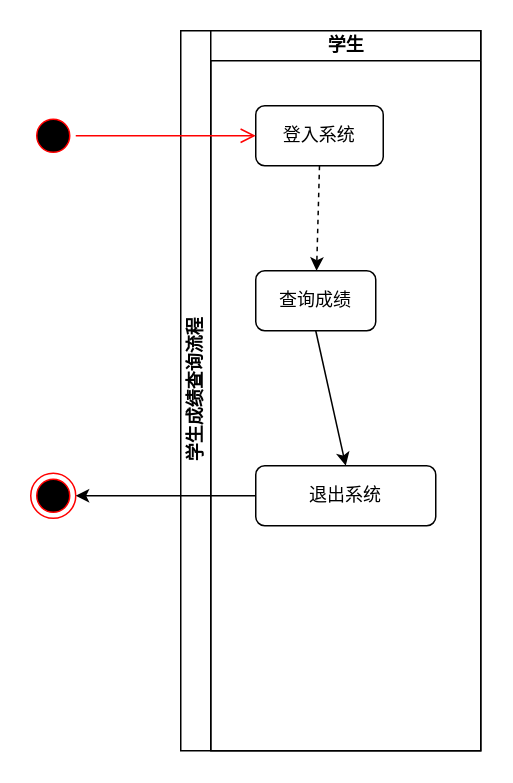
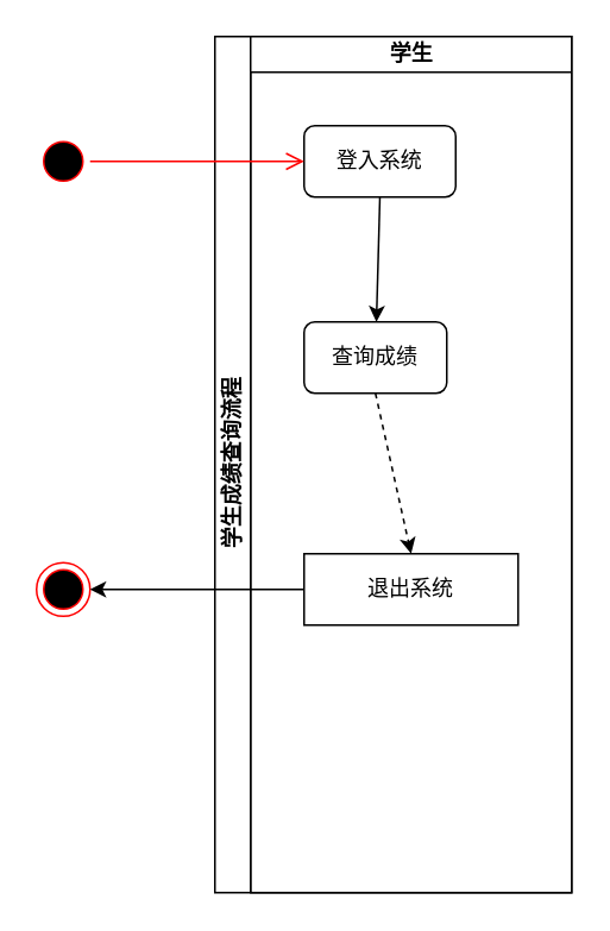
  <mxCell id="0" />
  <mxCell id="1" parent="0" />
  <mxCell id="2" value="学生成绩查询流程" style="swimlane;html=1;childLayout=stackLayout;resizeParent=1;resizeParentMax=0;startSize=20;horizontal=0;horizontalStack=1;fontSize=12;" vertex="1" parent="1"><mxGeometry x="120" y="20" width="200" height="480" as="geometry" /></mxCell>
  <mxCell id="3" value="学生" style="swimlane;html=1;startSize=20;" vertex="1" parent="2"><mxGeometry x="20" width="180" height="480" as="geometry" /></mxCell>
  <mxCell id="4" value="登入系统" style="rounded=1;whiteSpace=wrap;html=1;fontSize=12;" vertex="1" parent="3"><mxGeometry x="30" y="50" width="85" height="40" as="geometry" /></mxCell>
  <mxCell id="5" value="查询成绩" style="rounded=1;whiteSpace=wrap;html=1;fontSize=12;" vertex="1" parent="3"><mxGeometry x="30" y="160" width="80" height="40" as="geometry" /></mxCell>
- <mxCell id="6" value="退出系统" style="rounded=1;whiteSpace=wrap;html=1;fontSize=12;" vertex="1" parent="3"><mxGeometry x="30" y="290" width="120" height="40" as="geometry" /></mxCell>
- <mxCell id="7" value="" style="endArrow=classic;html=1;fontSize=12;exitX=0.5;exitY=1;exitDx=0;exitDy=0;dashed=1;" edge="1" parent="3" source="4" target="5"><mxGeometry width="50" height="50" relative="1" as="geometry"><mxPoint x="90" y="160" as="sourcePoint" /><mxPoint x="140" y="110" as="targetPoint" /></mxGeometry></mxCell>
- <mxCell id="8" value="" style="endArrow=classic;html=1;fontSize=12;exitX=0.5;exitY=1;exitDx=0;exitDy=0;entryX=0.5;entryY=0;entryDx=0;entryDy=0;" edge="1" parent="3" source="5" target="6"><mxGeometry width="50" height="50" relative="1" as="geometry"><mxPoint x="90" y="280" as="sourcePoint" /><mxPoint x="140" y="230" as="targetPoint" /></mxGeometry></mxCell>
+ <mxCell id="6" value="退出系统" style="whiteSpace=wrap;html=1;fontSize=12;rounded=0;" vertex="1" parent="3"><mxGeometry x="30" y="290" width="120" height="40" as="geometry" /></mxCell>
+ <mxCell id="7" value="" style="endArrow=classic;html=1;fontSize=12;exitX=0.5;exitY=1;exitDx=0;exitDy=0;" edge="1" parent="3" source="4" target="5"><mxGeometry width="50" height="50" relative="1" as="geometry"><mxPoint x="90" y="160" as="sourcePoint" /><mxPoint x="140" y="110" as="targetPoint" /></mxGeometry></mxCell>
+ <mxCell id="8" value="" style="endArrow=classic;html=1;fontSize=12;exitX=0.5;exitY=1;exitDx=0;exitDy=0;entryX=0.5;entryY=0;entryDx=0;entryDy=0;dashed=1;" edge="1" parent="3" source="5" target="6"><mxGeometry width="50" height="50" relative="1" as="geometry"><mxPoint x="90" y="280" as="sourcePoint" /><mxPoint x="140" y="230" as="targetPoint" /></mxGeometry></mxCell>
  <mxCell id="9" value="" style="ellipse;html=1;shape=startState;fillColor=#000000;strokeColor=#ff0000;fontSize=12;" vertex="1" parent="1"><mxGeometry x="20" y="75" width="30" height="30" as="geometry" /></mxCell>
  <mxCell id="10" value="" style="edgeStyle=orthogonalEdgeStyle;html=1;verticalAlign=bottom;endArrow=open;endSize=8;strokeColor=#ff0000;fontSize=12;" edge="1" parent="1" source="9" target="4"><mxGeometry relative="1" as="geometry"><mxPoint x="35" y="170" as="targetPoint" /></mxGeometry></mxCell>
  <mxCell id="11" value="" style="ellipse;html=1;shape=endState;fillColor=#000000;strokeColor=#ff0000;fontSize=12;" vertex="1" parent="1"><mxGeometry x="20" y="315" width="30" height="30" as="geometry" /></mxCell>
  <mxCell id="12" value="" style="endArrow=classic;html=1;fontSize=12;exitX=0;exitY=0.5;exitDx=0;exitDy=0;entryX=1;entryY=0.5;entryDx=0;entryDy=0;" edge="1" parent="1" source="6" target="11"><mxGeometry width="50" height="50" relative="1" as="geometry"><mxPoint x="180" y="440" as="sourcePoint" /><mxPoint x="230" y="390" as="targetPoint" /></mxGeometry></mxCell>
